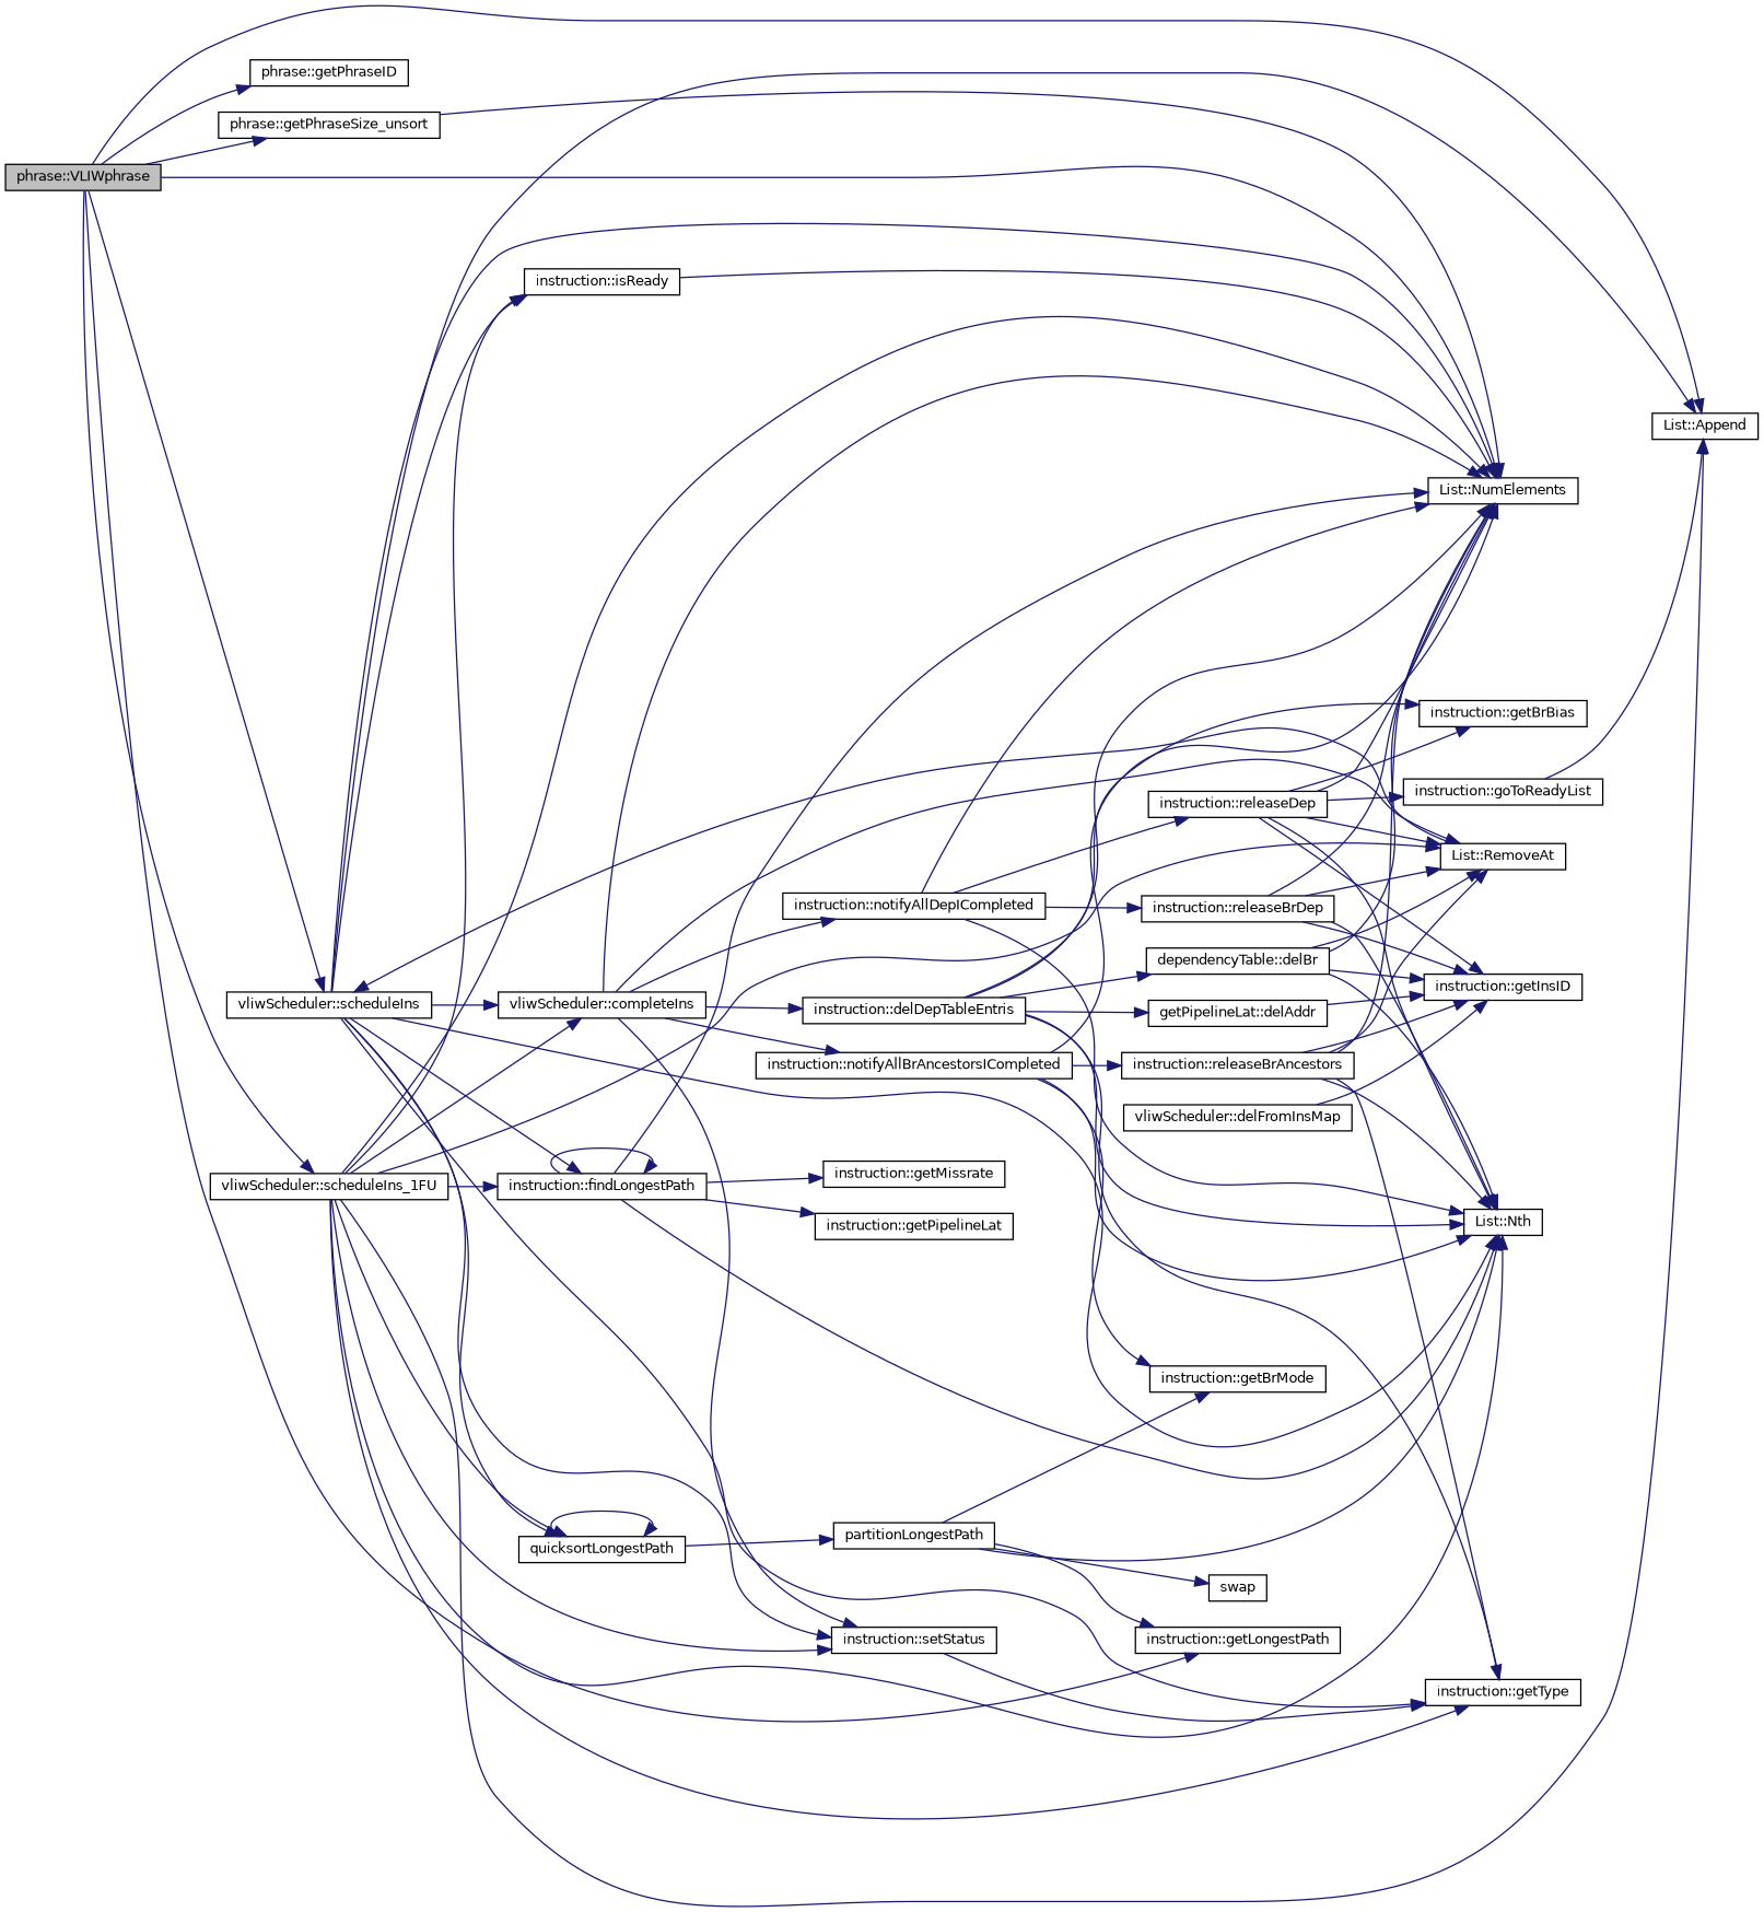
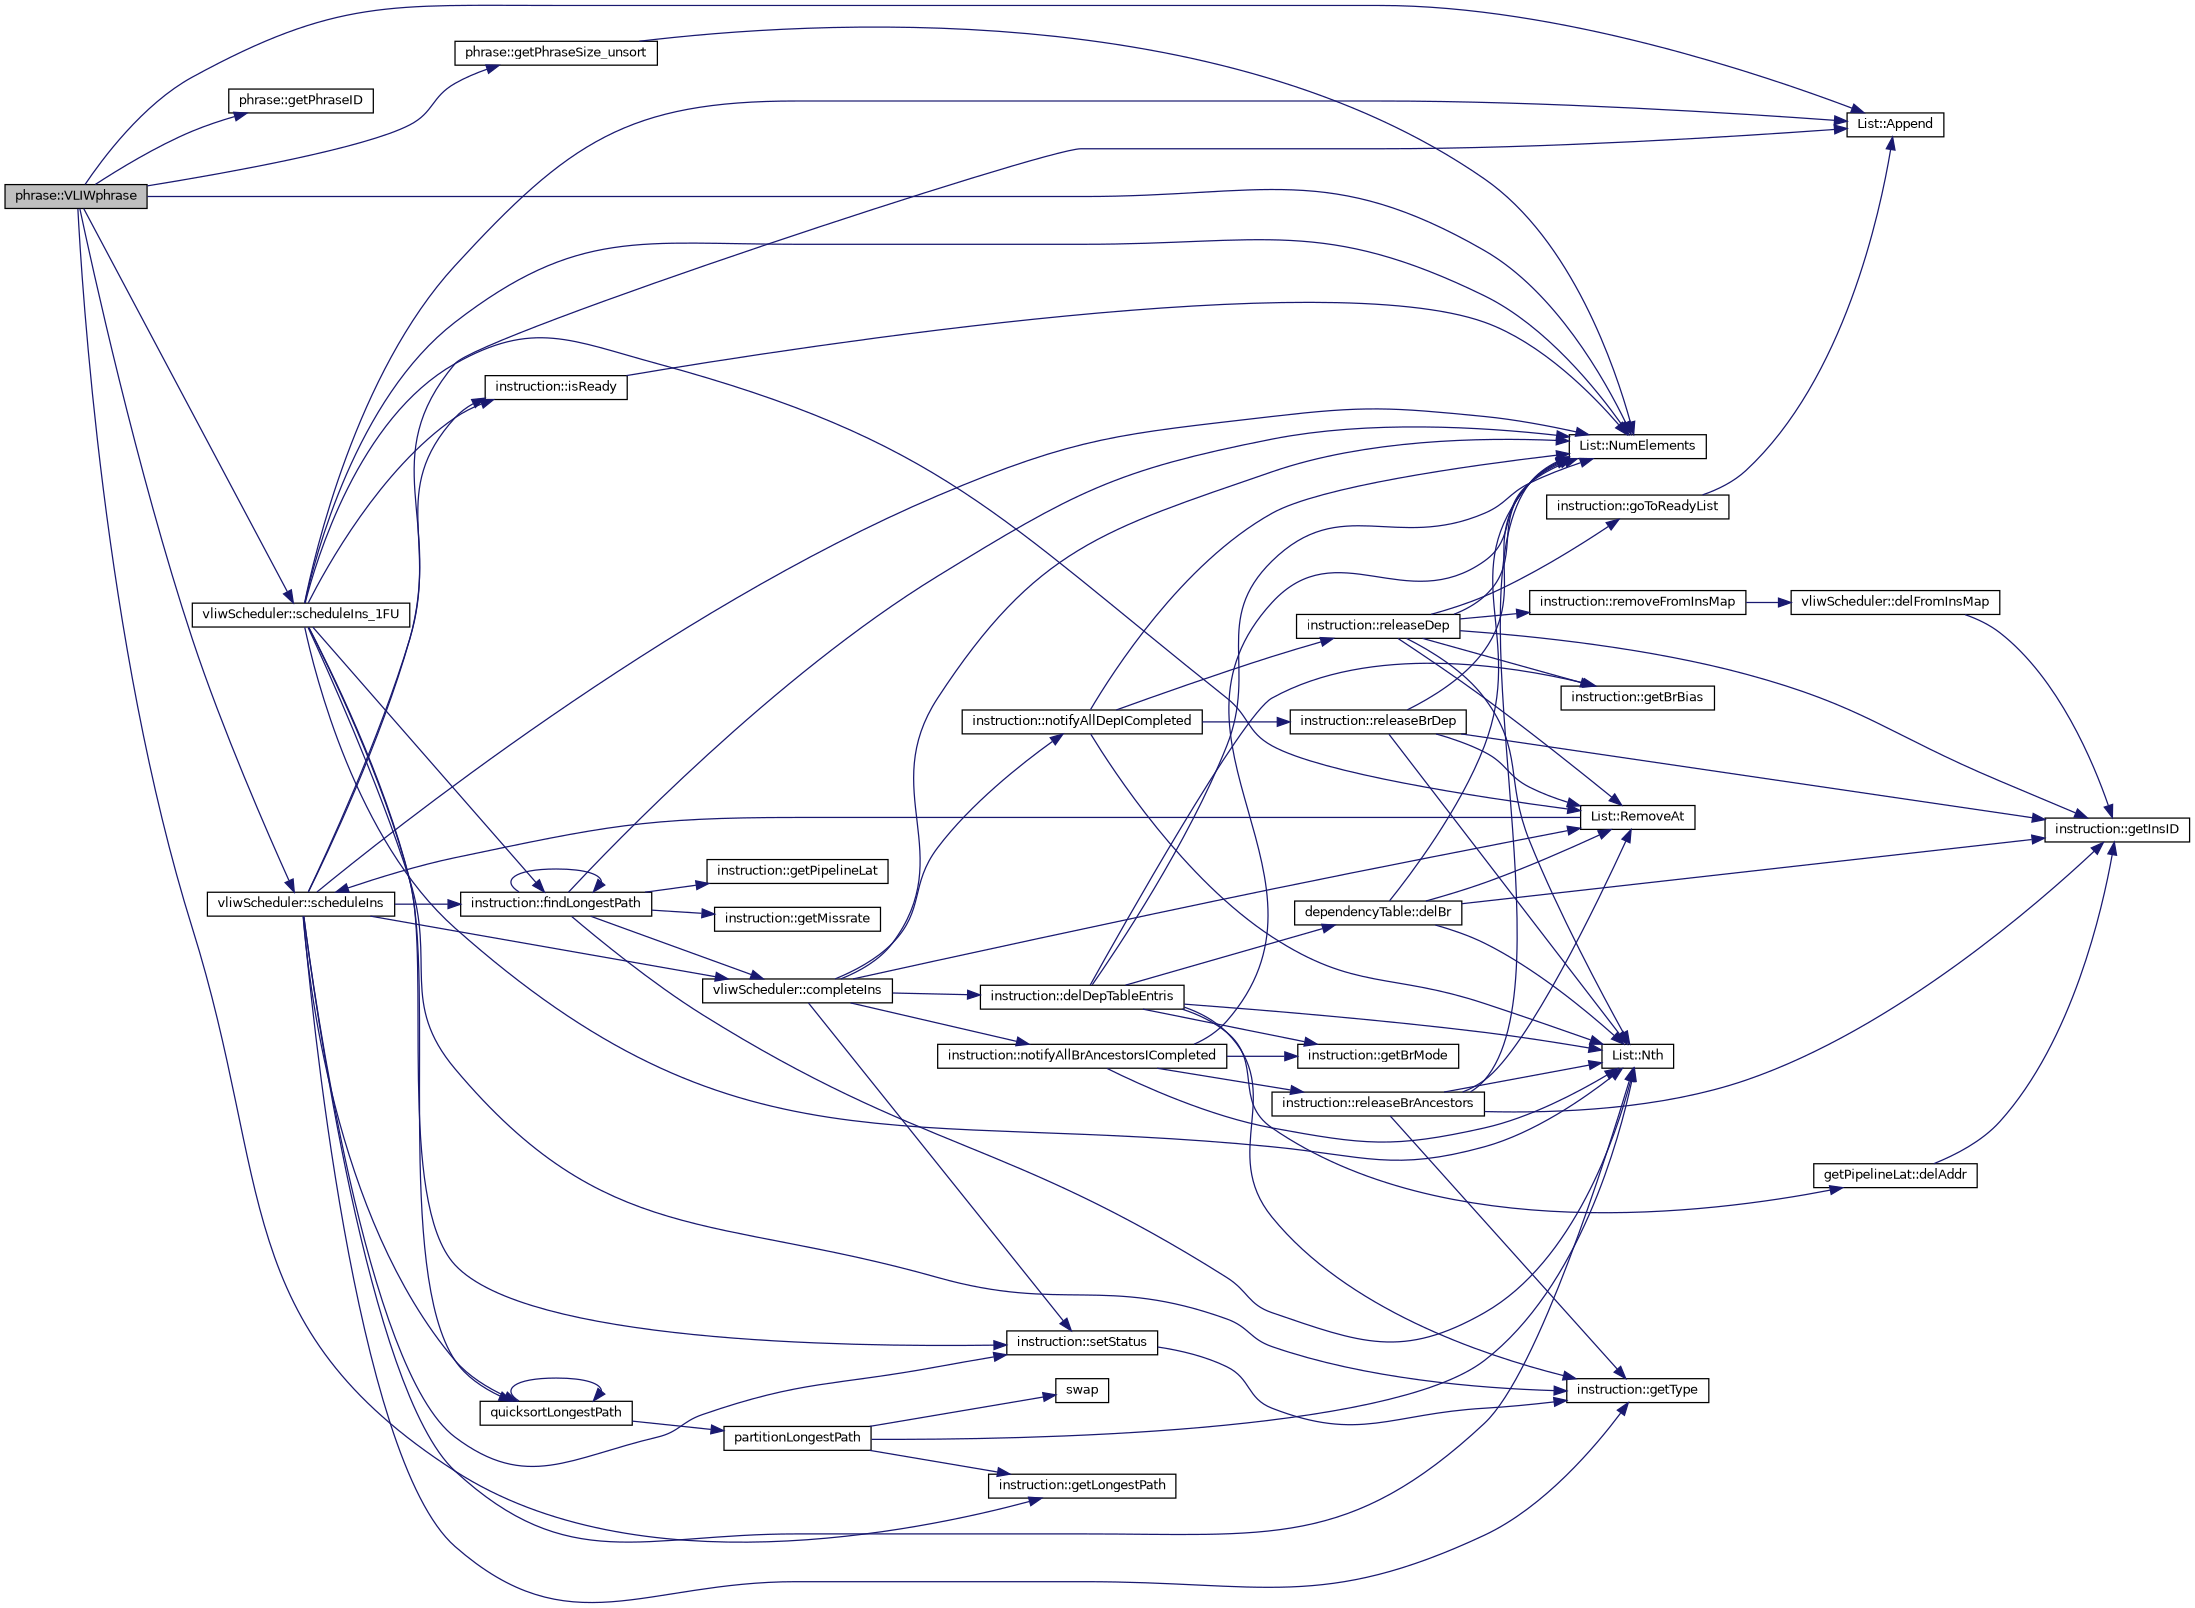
  digraph {
    rankdir=LR
    node [color=black fillcolor=white fontname=Helvetica fontsize=10 shape=record style=filled]
    edge [color=midnightblue fontname=Helvetica fontsize=10 labelfontname=Helvetica labelfontsize=10 style=solid]
    n1 [fillcolor=grey75 fontcolor=black height=0.2 label="phrase::VLIWphrase" width=0.4]
    n2 [height=0.2 label="List::Append" width=0.4]
    n3 [height=0.2 label="phrase::getPhraseID" width=0.4]
    n4 [height=0.2 label="phrase::getPhraseSize_unsort" width=0.4]
    n5 [height=0.2 label="List::NumElements" width=0.4]
    n6 [height=0.2 label="vliwScheduler::scheduleIns" width=0.4]
    n7 [height=0.2 label="vliwScheduler::scheduleIns_1FU" width=0.4]
    n8 [height=0.2 label="instruction::getLongestPath" width=0.4]
    n9 [height=0.2 label="List::Nth" width=0.4]
    n10 [height=0.2 label="vliwScheduler::completeIns" width=0.4]
    n11 [height=0.2 label="instruction::getType" width=0.4]
    n12 [height=0.2 label="instruction::setStatus" width=0.4]
    n13 [height=0.2 label="instruction::findLongestPath" width=0.4]
    n14 [height=0.2 label="instruction::isReady" width=0.4]
    n15 [height=0.2 label=quicksortLongestPath width=0.4]
    n16 [height=0.2 label="List::RemoveAt" width=0.4]
    n17 [height=0.2 label="instruction::delDepTableEntris" width=0.4]
    n18 [height=0.2 label="instruction::notifyAllBrAncestorsICompleted" width=0.4]
    n19 [height=0.2 label="instruction::notifyAllDepICompleted" width=0.4]
    n20 [height=0.2 label="instruction::getMissrate" width=0.4]
    n21 [height=0.2 label="instruction::getPipelineLat" width=0.4]
    n22 [height=0.2 label=partitionLongestPath width=0.4]
    n23 [height=0.2 label="getPipelineLat::delAddr" width=0.4]
    n24 [height=0.2 label="dependencyTable::delBr" width=0.4]
    n25 [height=0.2 label="instruction::getBrBias" width=0.4]
    n26 [height=0.2 label="instruction::getBrMode" width=0.4]
    n27 [height=0.2 label="instruction::releaseBrAncestors" width=0.4]
    n28 [height=0.2 label="instruction::releaseBrDep" width=0.4]
    n29 [height=0.2 label="instruction::releaseDep" width=0.4]
    n30 [height=0.2 label="instruction::getInsID" width=0.4]
    n31 [height=0.2 label="instruction::goToReadyList" width=0.4]
+   n32 [height=0.2 label="instruction::removeFromInsMap" width=0.4]
    n33 [height=0.2 label="vliwScheduler::delFromInsMap" width=0.4]
    n34 [height=0.2 label=swap width=0.4]
    n1 -> n2
    n1 -> n3
    n1 -> n4
    n1 -> n5
    n1 -> n6
    n1 -> n7
    n1 -> n8
    n4 -> n5
    n6 -> n2
    n6 -> n5
    n6 -> n9
    n6 -> n10
    n6 -> n11
    n6 -> n12
    n6 -> n13
    n6 -> n14
    n6 -> n15
    n7 -> n2
    n7 -> n5
    n7 -> n9
-   n7 -> n10
+   n13 -> n10
    n7 -> n11
    n7 -> n12
    n7 -> n13
    n7 -> n14
    n7 -> n15
    n7 -> n16
    n10 -> n5
    n10 -> n12
    n10 -> n16
    n10 -> n17
    n10 -> n18
    n10 -> n19
    n12 -> n11
    n13 -> n5
    n13 -> n9
    n13 -> n13
    n13 -> n20
    n13 -> n21
    n14 -> n5
    n15 -> n15
    n15 -> n22
    n16 -> n6
    n17 -> n5
    n17 -> n9
    n17 -> n11
    n17 -> n23
    n17 -> n24
    n17 -> n25
-   n22 -> n26
+   n17 -> n26
    n18 -> n5
    n18 -> n9
    n18 -> n26
    n18 -> n27
    n19 -> n5
    n19 -> n9
    n19 -> n28
    n19 -> n29
    n22 -> n8
    n22 -> n9
    n22 -> n34
    n23 -> n30
    n24 -> n5
    n24 -> n9
    n24 -> n16
    n24 -> n30
    n27 -> n5
    n27 -> n9
    n27 -> n11
    n27 -> n16
    n27 -> n30
    n28 -> n5
    n28 -> n9
    n28 -> n16
    n28 -> n30
    n29 -> n5
    n29 -> n9
    n29 -> n16
    n29 -> n25
    n29 -> n30
    n29 -> n31
+   n29 -> n32
    n31 -> n2
+   n32 -> n33
    n33 -> n30
  }
